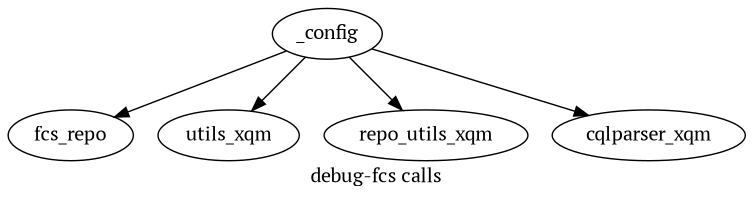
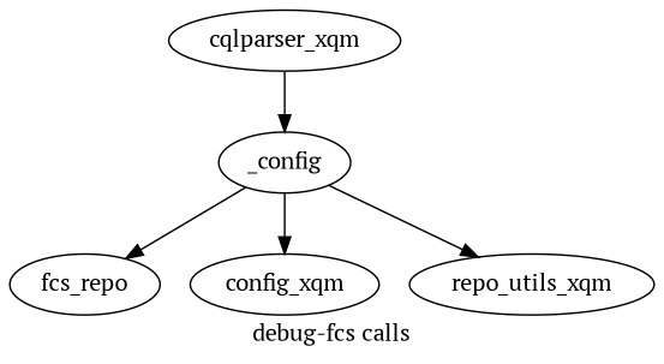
  digraph {
    fontname="PT Serif"
    label="debug-fcs calls"
    rankdir=TB
    node [fontname="PT Serif"]
    edge [fontname="PT Serif"]
    n1 [label=_config]
    n2 [label=fcs_repo]
-   config_xqm [label=utils_xqm]
+   config_xqm
    repo_utils_xqm
    cqlparser_xqm
    n1 -> n2
    n1 -> config_xqm
    n1 -> repo_utils_xqm
-   n1 -> cqlparser_xqm
+   cqlparser_xqm -> n1
  }
